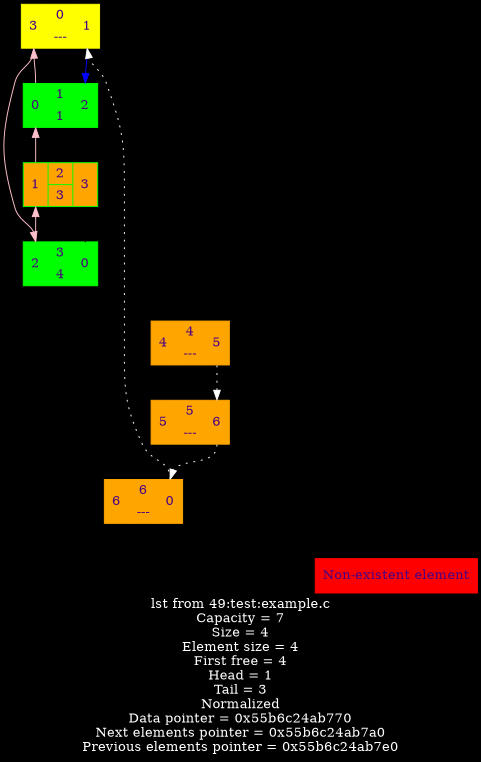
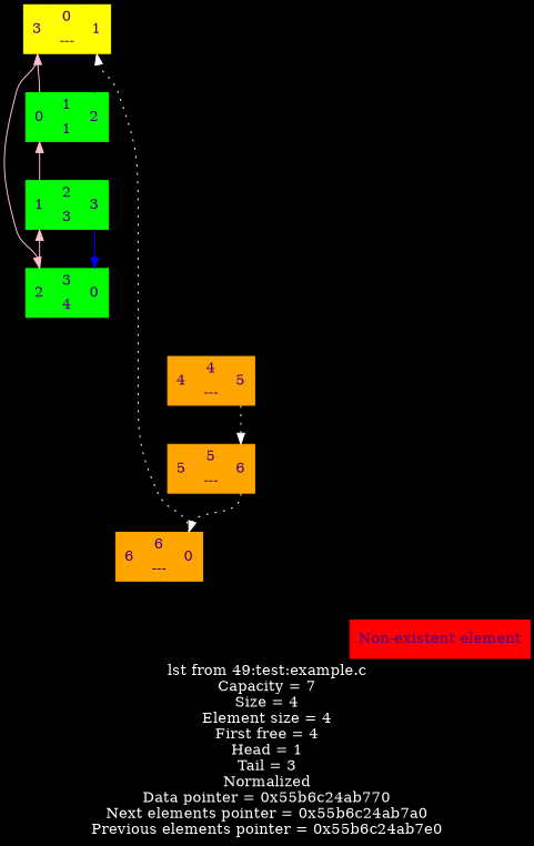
  digraph {
    bgcolor=black
    fontcolor=white
    label="lst from 49:test:example.c\nCapacity = 7\nSize = 4\nElement size = 4\nFirst free = 4\nHead = 1\nTail = 3\nNormalized\nData pointer = 0x55b6c24ab770\nNext elements pointer = 0x55b6c24ab7a0\nPrevious elements pointer = 0x55b6c24ab7e0"
    node [color=black fontcolor=indigo shape=record style=filled]
    n1 [color=yellow label="<LP0> 3 | {0 | ---} | <LN0> 1"]
    LH0 [fontcolor=black]
    n3 [color=green label="<LP1> 0 | {1 | 1} | <LN1> 2"]
    LH1 [fontcolor=black]
-   n5 [color=green label="<LP2> 1 | {2 | 3} | <LN2> 3" fillcolor=orange]
+   n5 [color=green label="<LP2> 1 | {2 | 3} | <LN2> 3"]
    LH2 [fontcolor=black]
    n7 [color=green label="<LP3> 2 | {3 | 4} | <LN3> 0"]
    LH3 [fontcolor=black]
    n9 [color=orange label="<LP4> 4 | {4 | ---} | <LN4> 5"]
    LH4 [fontcolor=black]
    n11 [color=orange label="<LP5> 5 | {5 | ---} | <LN5> 6"]
    LH5 [fontcolor=black]
    n13 [color=orange label="<LP6> 6 | {6 | ---} | <LN6> 0"]
    LH6 [fontcolor=black]
    n15 [color=red label="Non-existent element"]
    LH7 [fontcolor=black]
    subgraph sub_1 {
      rank=same
      n1
      LH0
    }
    subgraph sub_2 {
      rank=same
      n3
      LH1
    }
    subgraph sub_3 {
      rank=same
      n5
      LH2
    }
    subgraph sub_4 {
      rank=same
      n7
      LH3
    }
    subgraph sub_5 {
      rank=same
      n9
      LH4
    }
    subgraph sub_6 {
      rank=same
      n11
      LH5
    }
    subgraph sub_7 {
      rank=same
      n13
      LH6
    }
    subgraph sub_8 {
      rank=same
      n15
      LH7
    }
-   n1 -> n3 [color=blue headport=LN1 tailport=LN0]
+   n1 -> n3 [color=black headport=LN1 tailport=LN0]
    n1 -> n7 [color=pink headport=LP3 tailport=LP0]
    LH0 -> LH1 [weight=100]
    n3 -> n1 [color=pink headport=LP0 tailport=LP1]
    LH1 -> LH2 [weight=100]
    n5 -> n3 [color=pink headport=LP1 tailport=LP2]
-   n5 -> n7 [color=black headport=LN3 tailport=LN2]
+   n5 -> n7 [color=blue headport=LN3 tailport=LN2]
    LH2 -> LH3 [weight=100]
    n7 -> n5 [color=pink headport=LP2 tailport=LP3]
    LH3 -> LH4 [weight=100]
    n9 -> n11 [color=white headport=LN5 style=dotted tailport=LN4]
    LH4 -> LH5 [weight=100]
    n11 -> n13 [color=white headport=LN6 style=dotted tailport=LN5]
    LH5 -> LH6 [weight=100]
    n13 -> n1 [color=white headport=LN0 style=dotted tailport=LN6]
    LH6 -> LH7 [weight=100]
  }
